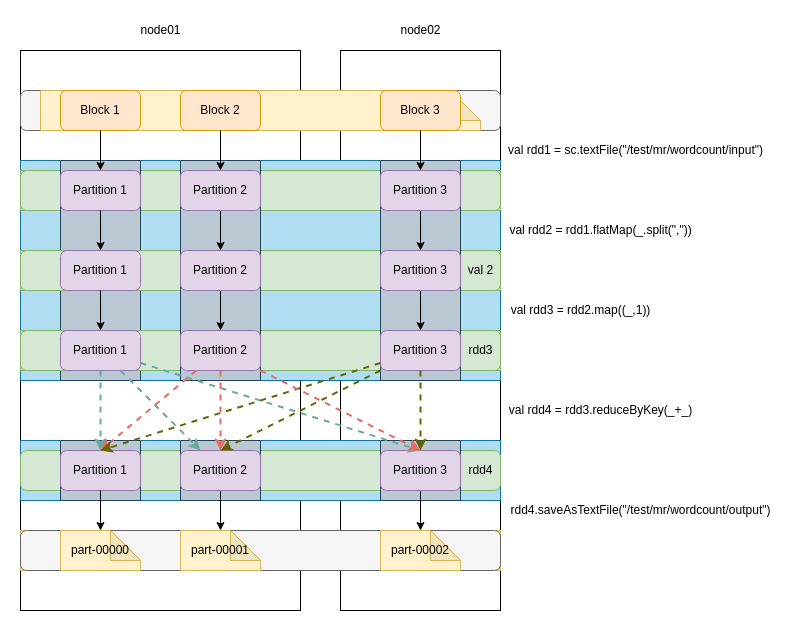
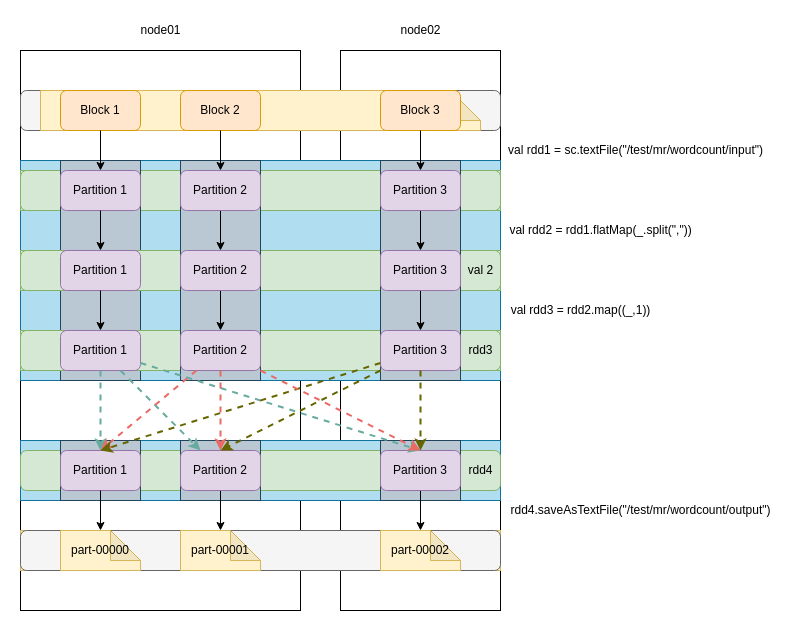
  <mxCell id="0" />
  <mxCell id="1" parent="0" />
  <mxCell id="2" value="" style="rounded=0;whiteSpace=wrap;html=1;" parent="1" vertex="1"><mxGeometry x="20" y="50" width="280" height="560" as="geometry" /></mxCell>
  <mxCell id="3" value="" style="rounded=0;whiteSpace=wrap;html=1;" parent="1" vertex="1"><mxGeometry x="340" y="50" width="160" height="560" as="geometry" /></mxCell>
  <mxCell id="4" value="" style="rounded=0;whiteSpace=wrap;html=1;fillColor=#b1ddf0;strokeColor=#10739e;" vertex="1" parent="1"><mxGeometry x="20" y="160" width="480" height="220" as="geometry" /></mxCell>
  <mxCell id="5" value="node01" style="text;html=1;align=center;verticalAlign=middle;resizable=0;points=[];;autosize=1;" parent="1" vertex="1"><mxGeometry x="130" y="20" width="60" height="20" as="geometry" /></mxCell>
  <mxCell id="6" value="node02" style="text;html=1;align=center;verticalAlign=middle;resizable=0;points=[];;autosize=1;" parent="1" vertex="1"><mxGeometry x="390" y="20" width="60" height="20" as="geometry" /></mxCell>
  <mxCell id="7" value="" style="group" parent="1" vertex="1" connectable="0"><mxGeometry x="20" y="90" width="480" height="60" as="geometry" /></mxCell>
  <mxCell id="8" value="" style="rounded=1;whiteSpace=wrap;html=1;fillColor=#f5f5f5;strokeColor=#666666;fontColor=#333333;" parent="7" vertex="1"><mxGeometry width="480" height="40" as="geometry" /></mxCell>
  <mxCell id="9" value="" style="shape=note;whiteSpace=wrap;html=1;backgroundOutline=1;darkOpacity=0.05;fillColor=#fff2cc;strokeColor=#d6b656;" parent="7" vertex="1"><mxGeometry x="20" width="440" height="40" as="geometry" /></mxCell>
  <mxCell id="10" value="Block 1" style="rounded=1;whiteSpace=wrap;html=1;fillColor=#ffe6cc;strokeColor=#d79b00;" parent="7" vertex="1"><mxGeometry x="40" width="80" height="40" as="geometry" /></mxCell>
  <mxCell id="11" value="Block 2" style="rounded=1;whiteSpace=wrap;html=1;fillColor=#ffe6cc;strokeColor=#d79b00;" parent="7" vertex="1"><mxGeometry x="160" width="80" height="40" as="geometry" /></mxCell>
  <mxCell id="12" value="Block 3" style="rounded=1;whiteSpace=wrap;html=1;fillColor=#ffe6cc;strokeColor=#d79b00;" parent="7" vertex="1"><mxGeometry x="360" width="80" height="40" as="geometry" /></mxCell>
  <mxCell id="13" value="val rdd1 = sc.textFile(&quot;/test/mr/wordcount/input&quot;)" style="text;html=1;align=center;verticalAlign=middle;resizable=0;points=[];;autosize=1;" parent="1" vertex="1"><mxGeometry x="500" y="140" width="270" height="20" as="geometry" /></mxCell>
  <mxCell id="14" value="" style="group;fillColor=#d5e8d4;strokeColor=#82b366;" parent="1" vertex="1" connectable="0"><mxGeometry x="20" y="450" width="480" height="40" as="geometry" /></mxCell>
- <mxCell id="15" value="val rdd4 = rdd3.reduceByKey(_+_)" style="text;html=1;align=center;verticalAlign=middle;resizable=0;points=[];;autosize=1;" parent="1" vertex="1"><mxGeometry x="500" y="400" width="200" height="20" as="geometry" /></mxCell>
  <mxCell id="16" value="" style="group;fillColor=#fff2cc;strokeColor=#d6b656;" parent="1" vertex="1" connectable="0"><mxGeometry x="20" y="530" width="480" height="40" as="geometry" /></mxCell>
  <mxCell id="17" value="" style="group;fillColor=#d5e8d4;strokeColor=#82b366;" parent="1" vertex="1" connectable="0"><mxGeometry x="20" y="250" width="480" height="40" as="geometry" /></mxCell>
  <mxCell id="18" value="" style="group;fillColor=#d5e8d4;strokeColor=#82b366;" parent="1" vertex="1" connectable="0"><mxGeometry x="20" y="330" width="480" height="40" as="geometry" /></mxCell>
  <mxCell id="19" value="" style="group;fillColor=#d5e8d4;strokeColor=#82b366;" parent="1" vertex="1" connectable="0"><mxGeometry x="20" y="170" width="480" height="40" as="geometry" /></mxCell>
  <mxCell id="20" value="" style="rounded=1;whiteSpace=wrap;html=1;fillColor=#d5e8d4;strokeColor=#82b366;labelPosition=right;verticalLabelPosition=middle;align=left;verticalAlign=middle;" parent="1" vertex="1"><mxGeometry x="20" y="170" width="480" height="40" as="geometry" /></mxCell>
  <mxCell id="21" value="" style="rounded=0;whiteSpace=wrap;html=1;fillColor=#b1ddf0;strokeColor=#10739e;" vertex="1" parent="1"><mxGeometry x="20" y="440" width="480" height="60" as="geometry" /></mxCell>
  <mxCell id="22" value="rdd4.saveAsTextFile(&quot;/test/mr/wordcount/output&quot;)" style="text;html=1;align=center;verticalAlign=middle;resizable=0;points=[];;autosize=1;" parent="1" vertex="1"><mxGeometry x="500" y="500" width="280" height="20" as="geometry" /></mxCell>
  <mxCell id="23" value="" style="rounded=1;whiteSpace=wrap;html=1;fillColor=#f5f5f5;strokeColor=#666666;fontColor=#333333;" parent="1" vertex="1"><mxGeometry x="20" y="530" width="480" height="40" as="geometry" /></mxCell>
  <mxCell id="24" value="" style="rounded=1;whiteSpace=wrap;html=1;fillColor=#d5e8d4;strokeColor=#82b366;labelPosition=right;verticalLabelPosition=middle;align=left;verticalAlign=middle;" parent="1" vertex="1"><mxGeometry x="20" y="450" width="480" height="40" as="geometry" /></mxCell>
  <mxCell id="25" value="" style="rounded=0;whiteSpace=wrap;html=1;fillColor=#bac8d3;strokeColor=#23445d;" vertex="1" parent="1"><mxGeometry x="60" y="160" width="80" height="220" as="geometry" /></mxCell>
  <mxCell id="26" value="" style="rounded=1;whiteSpace=wrap;html=1;fillColor=#d5e8d4;strokeColor=#82b366;labelPosition=right;verticalLabelPosition=middle;align=left;verticalAlign=middle;" parent="1" vertex="1"><mxGeometry x="20" y="250" width="480" height="40" as="geometry" /></mxCell>
  <mxCell id="27" value="" style="rounded=1;whiteSpace=wrap;html=1;fillColor=#d5e8d4;strokeColor=#82b366;labelPosition=right;verticalLabelPosition=middle;align=left;verticalAlign=middle;" parent="1" vertex="1"><mxGeometry x="20" y="330" width="480" height="40" as="geometry" /></mxCell>
  <mxCell id="28" value="Partition 1" style="rounded=1;whiteSpace=wrap;html=1;fillColor=#e1d5e7;strokeColor=#9673a6;" parent="1" vertex="1"><mxGeometry x="60" y="170" width="80" height="40" as="geometry" /></mxCell>
  <mxCell id="29" value="Partition 1" style="rounded=1;whiteSpace=wrap;html=1;fillColor=#e1d5e7;strokeColor=#9673a6;" parent="1" vertex="1"><mxGeometry x="60" y="250" width="80" height="40" as="geometry" /></mxCell>
  <mxCell id="30" value="Partition 1" style="rounded=1;whiteSpace=wrap;html=1;fillColor=#e1d5e7;strokeColor=#9673a6;" parent="1" vertex="1"><mxGeometry x="60" y="330" width="80" height="40" as="geometry" /></mxCell>
  <mxCell id="31" value="val rdd2 = rdd1.flatMap(_.split(&quot;,&quot;))" style="text;html=1;align=center;verticalAlign=middle;resizable=0;points=[];;autosize=1;" parent="1" vertex="1"><mxGeometry x="500" y="220" width="200" height="20" as="geometry" /></mxCell>
  <mxCell id="32" style="edgeStyle=orthogonalEdgeStyle;rounded=0;orthogonalLoop=1;jettySize=auto;html=1;entryX=0.5;entryY=0;entryDx=0;entryDy=0;" parent="1" source="28" target="29" edge="1"><mxGeometry relative="1" as="geometry" /></mxCell>
  <mxCell id="33" value="val rdd3 = rdd2.map((_,1))" style="text;html=1;align=center;verticalAlign=middle;resizable=0;points=[];;autosize=1;" parent="1" vertex="1"><mxGeometry x="500" y="300" width="160" height="20" as="geometry" /></mxCell>
  <mxCell id="34" style="edgeStyle=orthogonalEdgeStyle;rounded=0;orthogonalLoop=1;jettySize=auto;html=1;" parent="1" source="29" target="30" edge="1"><mxGeometry relative="1" as="geometry" /></mxCell>
  <mxCell id="35" value="" style="rounded=0;whiteSpace=wrap;html=1;fillColor=#bac8d3;strokeColor=#23445d;" vertex="1" parent="1"><mxGeometry x="180" y="160" width="80" height="220" as="geometry" /></mxCell>
  <mxCell id="36" style="edgeStyle=orthogonalEdgeStyle;rounded=0;orthogonalLoop=1;jettySize=auto;html=1;entryX=0.5;entryY=0;entryDx=0;entryDy=0;" parent="1" source="39" target="40" edge="1"><mxGeometry relative="1" as="geometry" /></mxCell>
  <mxCell id="37" style="edgeStyle=orthogonalEdgeStyle;rounded=0;orthogonalLoop=1;jettySize=auto;html=1;entryX=0.5;entryY=0;entryDx=0;entryDy=0;" parent="1" source="38" target="39" edge="1"><mxGeometry relative="1" as="geometry" /></mxCell>
  <mxCell id="38" value="Partition 2" style="rounded=1;whiteSpace=wrap;html=1;fillColor=#e1d5e7;strokeColor=#9673a6;" parent="1" vertex="1"><mxGeometry x="180" y="170" width="80" height="40" as="geometry" /></mxCell>
  <mxCell id="39" value="Partition 2" style="rounded=1;whiteSpace=wrap;html=1;fillColor=#e1d5e7;strokeColor=#9673a6;" parent="1" vertex="1"><mxGeometry x="180" y="250" width="80" height="40" as="geometry" /></mxCell>
  <mxCell id="40" value="Partition 2" style="rounded=1;whiteSpace=wrap;html=1;fillColor=#e1d5e7;strokeColor=#9673a6;" parent="1" vertex="1"><mxGeometry x="180" y="330" width="80" height="40" as="geometry" /></mxCell>
  <mxCell id="41" value="" style="rounded=0;whiteSpace=wrap;html=1;fillColor=#bac8d3;strokeColor=#23445d;" vertex="1" parent="1"><mxGeometry x="380" y="160" width="80" height="220" as="geometry" /></mxCell>
  <mxCell id="42" style="edgeStyle=orthogonalEdgeStyle;rounded=0;orthogonalLoop=1;jettySize=auto;html=1;entryX=0.5;entryY=0;entryDx=0;entryDy=0;" parent="1" source="44" target="45" edge="1"><mxGeometry relative="1" as="geometry" /></mxCell>
  <mxCell id="43" style="edgeStyle=orthogonalEdgeStyle;rounded=0;orthogonalLoop=1;jettySize=auto;html=1;" parent="1" source="45" target="46" edge="1"><mxGeometry relative="1" as="geometry" /></mxCell>
  <mxCell id="44" value="Partition 3" style="rounded=1;whiteSpace=wrap;html=1;fillColor=#e1d5e7;strokeColor=#9673a6;" parent="1" vertex="1"><mxGeometry x="380" y="170" width="80" height="40" as="geometry" /></mxCell>
  <mxCell id="45" value="Partition 3" style="rounded=1;whiteSpace=wrap;html=1;fillColor=#e1d5e7;strokeColor=#9673a6;" parent="1" vertex="1"><mxGeometry x="380" y="250" width="80" height="40" as="geometry" /></mxCell>
  <mxCell id="46" value="Partition 3" style="rounded=1;whiteSpace=wrap;html=1;fillColor=#e1d5e7;strokeColor=#9673a6;" parent="1" vertex="1"><mxGeometry x="380" y="330" width="80" height="40" as="geometry" /></mxCell>
  <mxCell id="47" value="" style="rounded=0;whiteSpace=wrap;html=1;fillColor=#bac8d3;strokeColor=#23445d;" vertex="1" parent="1"><mxGeometry x="60" y="440" width="80" height="60" as="geometry" /></mxCell>
  <mxCell id="48" value="part-00000" style="shape=note;whiteSpace=wrap;html=1;backgroundOutline=1;darkOpacity=0.05;fillColor=#fff2cc;strokeColor=#d6b656;" parent="1" vertex="1"><mxGeometry x="60" y="530" width="80" height="40" as="geometry" /></mxCell>
  <mxCell id="49" value="Partition 1" style="rounded=1;whiteSpace=wrap;html=1;fillColor=#e1d5e7;strokeColor=#9673a6;" parent="1" vertex="1"><mxGeometry x="60" y="450" width="80" height="40" as="geometry" /></mxCell>
  <mxCell id="50" style="edgeStyle=none;rounded=0;orthogonalLoop=1;jettySize=auto;html=1;entryX=0.5;entryY=0;entryDx=0;entryDy=0;entryPerimeter=0;strokeColor=#000000;" parent="1" source="49" target="48" edge="1"><mxGeometry relative="1" as="geometry" /></mxCell>
  <mxCell id="51" value="" style="rounded=0;whiteSpace=wrap;html=1;fillColor=#bac8d3;strokeColor=#23445d;" vertex="1" parent="1"><mxGeometry x="180" y="440" width="80" height="60" as="geometry" /></mxCell>
  <mxCell id="52" style="edgeStyle=none;rounded=0;orthogonalLoop=1;jettySize=auto;html=1;entryX=0.5;entryY=0;entryDx=0;entryDy=0;entryPerimeter=0;strokeColor=#000000;" parent="1" source="54" target="53" edge="1"><mxGeometry relative="1" as="geometry" /></mxCell>
  <mxCell id="53" value="part-00001" style="shape=note;whiteSpace=wrap;html=1;backgroundOutline=1;darkOpacity=0.05;fillColor=#fff2cc;strokeColor=#d6b656;" parent="1" vertex="1"><mxGeometry x="180" y="530" width="80" height="40" as="geometry" /></mxCell>
  <mxCell id="54" value="Partition 2" style="rounded=1;whiteSpace=wrap;html=1;fillColor=#e1d5e7;strokeColor=#9673a6;" parent="1" vertex="1"><mxGeometry x="180" y="450" width="80" height="40" as="geometry" /></mxCell>
  <mxCell id="55" value="" style="rounded=0;whiteSpace=wrap;html=1;fillColor=#bac8d3;strokeColor=#23445d;" vertex="1" parent="1"><mxGeometry x="380" y="440" width="80" height="60" as="geometry" /></mxCell>
  <mxCell id="56" style="edgeStyle=none;rounded=0;orthogonalLoop=1;jettySize=auto;html=1;entryX=0.5;entryY=0;entryDx=0;entryDy=0;entryPerimeter=0;strokeColor=#000000;" parent="1" source="58" target="57" edge="1"><mxGeometry relative="1" as="geometry" /></mxCell>
  <mxCell id="57" value="part-00002" style="shape=note;whiteSpace=wrap;html=1;backgroundOutline=1;darkOpacity=0.05;fillColor=#fff2cc;strokeColor=#d6b656;" parent="1" vertex="1"><mxGeometry x="380" y="530" width="80" height="40" as="geometry" /></mxCell>
  <mxCell id="58" value="Partition 3" style="rounded=1;whiteSpace=wrap;html=1;fillColor=#e1d5e7;strokeColor=#9673a6;" parent="1" vertex="1"><mxGeometry x="380" y="450" width="80" height="40" as="geometry" /></mxCell>
  <mxCell id="59" style="edgeStyle=orthogonalEdgeStyle;rounded=0;orthogonalLoop=1;jettySize=auto;html=1;entryX=0.5;entryY=0;entryDx=0;entryDy=0;" parent="1" source="10" target="28" edge="1"><mxGeometry relative="1" as="geometry" /></mxCell>
  <mxCell id="60" style="edgeStyle=orthogonalEdgeStyle;rounded=0;orthogonalLoop=1;jettySize=auto;html=1;entryX=0.5;entryY=0;entryDx=0;entryDy=0;" parent="1" source="11" target="38" edge="1"><mxGeometry relative="1" as="geometry" /></mxCell>
  <mxCell id="61" style="edgeStyle=orthogonalEdgeStyle;rounded=0;orthogonalLoop=1;jettySize=auto;html=1;entryX=0.5;entryY=0;entryDx=0;entryDy=0;" parent="1" source="12" target="44" edge="1"><mxGeometry relative="1" as="geometry" /></mxCell>
  <mxCell id="62" style="edgeStyle=none;rounded=0;orthogonalLoop=1;jettySize=auto;html=1;entryX=0.5;entryY=0;entryDx=0;entryDy=0;strokeColor=#67AB9F;dashed=1;strokeWidth=2;" parent="1" source="30" target="58" edge="1"><mxGeometry relative="1" as="geometry" /></mxCell>
  <mxCell id="63" style="edgeStyle=orthogonalEdgeStyle;rounded=0;orthogonalLoop=1;jettySize=auto;html=1;strokeColor=#67AB9F;dashed=1;strokeWidth=2;" parent="1" source="30" target="49" edge="1"><mxGeometry relative="1" as="geometry" /></mxCell>
  <mxCell id="64" style="rounded=0;orthogonalLoop=1;jettySize=auto;html=1;strokeColor=#67AB9F;dashed=1;strokeWidth=2;" parent="1" source="30" target="54" edge="1"><mxGeometry relative="1" as="geometry" /></mxCell>
  <mxCell id="65" style="edgeStyle=none;rounded=0;orthogonalLoop=1;jettySize=auto;html=1;entryX=0.5;entryY=0;entryDx=0;entryDy=0;strokeColor=#EA6B66;dashed=1;strokeWidth=2;" parent="1" source="40" target="49" edge="1"><mxGeometry relative="1" as="geometry" /></mxCell>
  <mxCell id="66" style="edgeStyle=none;rounded=0;orthogonalLoop=1;jettySize=auto;html=1;entryX=0.5;entryY=0;entryDx=0;entryDy=0;strokeColor=#666600;dashed=1;strokeWidth=2;" parent="1" source="46" target="49" edge="1"><mxGeometry relative="1" as="geometry" /></mxCell>
  <mxCell id="67" style="edgeStyle=none;rounded=0;orthogonalLoop=1;jettySize=auto;html=1;strokeColor=#EA6B66;dashed=1;strokeWidth=2;" parent="1" source="40" target="54" edge="1"><mxGeometry relative="1" as="geometry" /></mxCell>
  <mxCell id="68" style="edgeStyle=none;rounded=0;orthogonalLoop=1;jettySize=auto;html=1;entryX=0.5;entryY=0;entryDx=0;entryDy=0;strokeColor=#EA6B66;dashed=1;strokeWidth=2;" parent="1" source="40" target="58" edge="1"><mxGeometry relative="1" as="geometry" /></mxCell>
  <mxCell id="69" style="edgeStyle=none;rounded=0;orthogonalLoop=1;jettySize=auto;html=1;entryX=0.5;entryY=0;entryDx=0;entryDy=0;strokeColor=#666600;dashed=1;strokeWidth=2;" parent="1" source="46" target="54" edge="1"><mxGeometry relative="1" as="geometry" /></mxCell>
  <mxCell id="70" style="edgeStyle=none;rounded=0;orthogonalLoop=1;jettySize=auto;html=1;strokeColor=#666600;dashed=1;strokeWidth=2;" parent="1" source="46" target="58" edge="1"><mxGeometry relative="1" as="geometry" /></mxCell>
  <mxCell id="71" value="val 2" style="text;html=1;align=center;verticalAlign=middle;resizable=0;points=[];;autosize=1;" parent="1" vertex="1"><mxGeometry x="460" y="260" width="40" height="20" as="geometry" /></mxCell>
  <mxCell id="72" value="rdd3" style="text;html=1;align=center;verticalAlign=middle;resizable=0;points=[];;autosize=1;" parent="1" vertex="1"><mxGeometry x="460" y="340" width="40" height="20" as="geometry" /></mxCell>
  <mxCell id="73" value="rdd4" style="text;html=1;align=center;verticalAlign=middle;resizable=0;points=[];;autosize=1;" parent="1" vertex="1"><mxGeometry x="460" y="460" width="40" height="20" as="geometry" /></mxCell>
